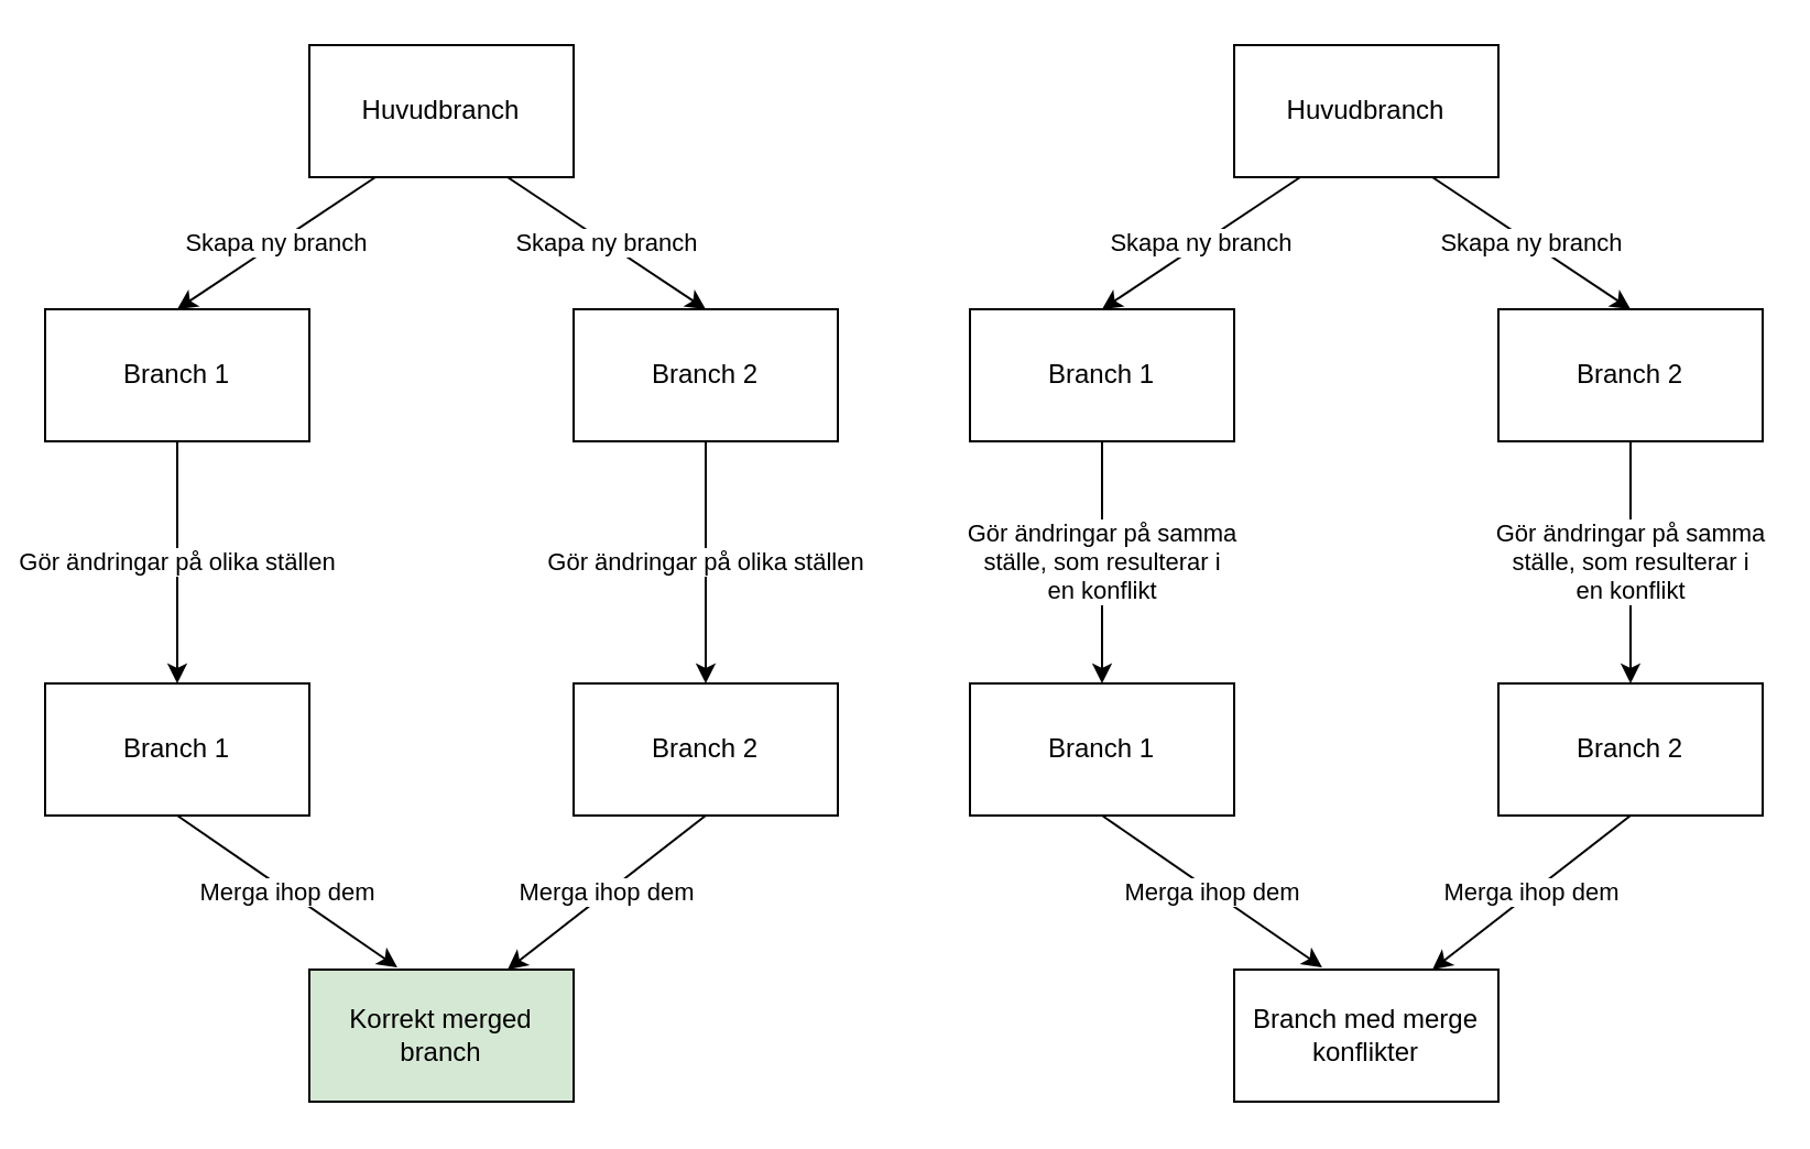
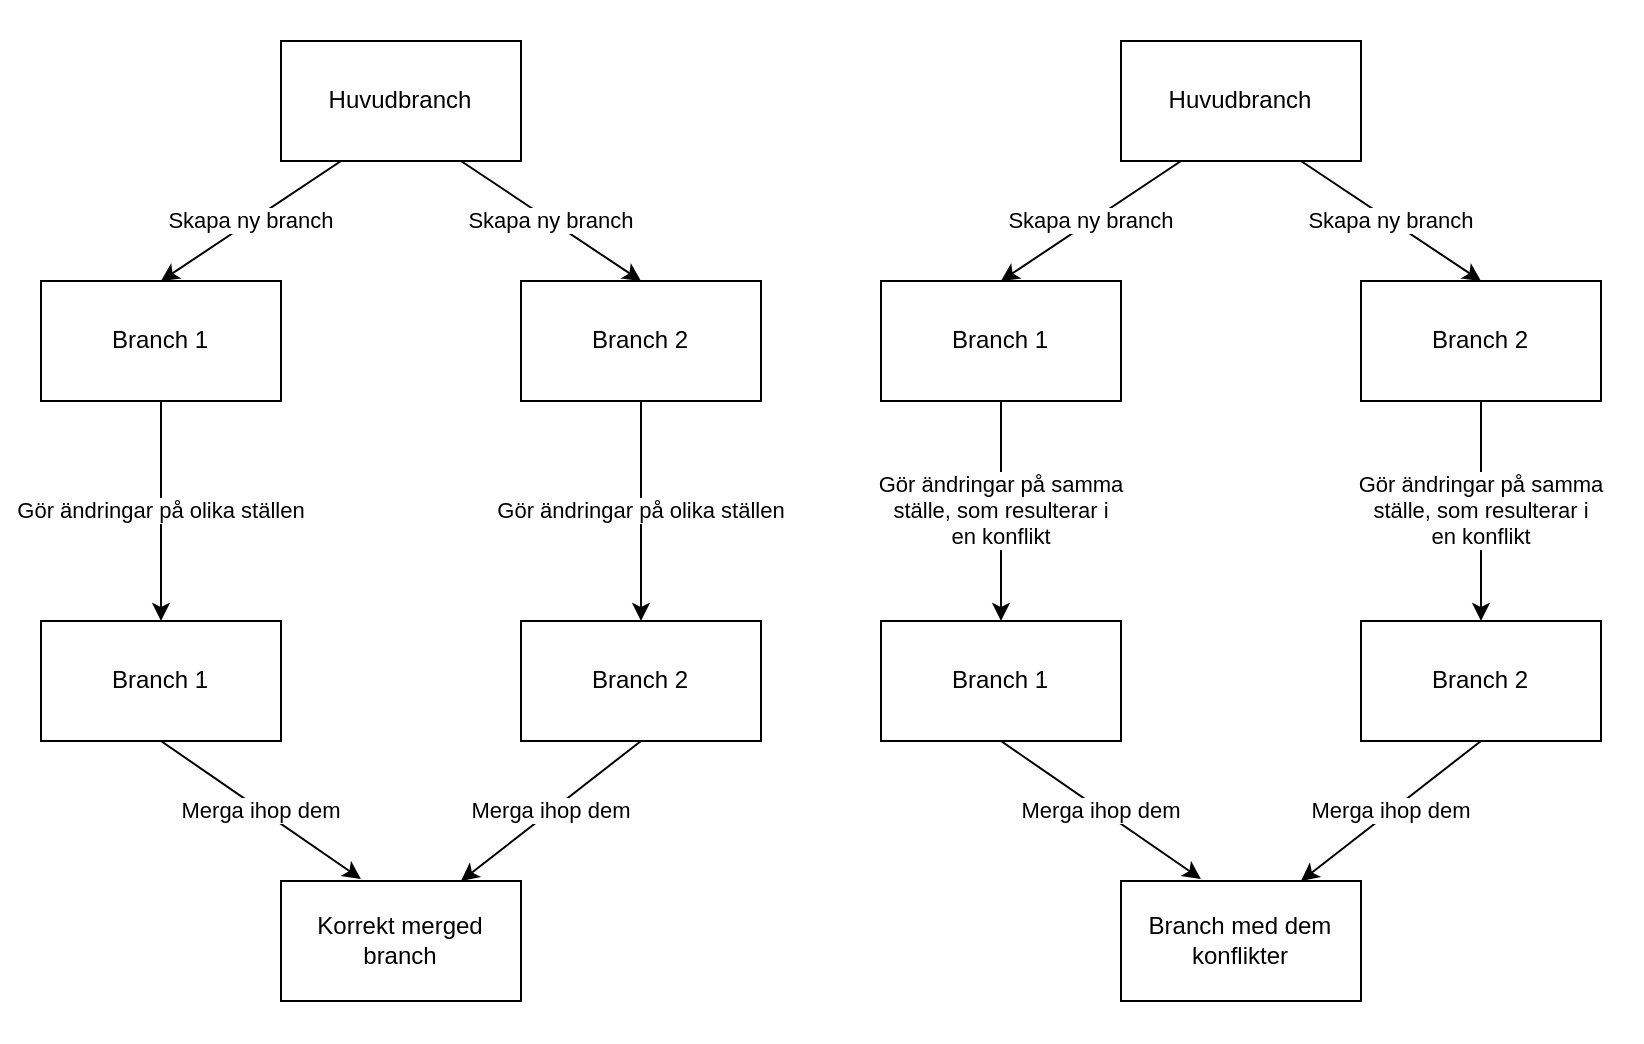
  <mxCell id="0" />
  <mxCell id="1" parent="0" />
  <mxCell id="2" value="Huvudbranch" style="rounded=0;whiteSpace=wrap;html=1;" vertex="1" parent="1"><mxGeometry x="140" y="20" width="120" height="60" as="geometry" /></mxCell>
  <mxCell id="3" value="Gör ändringar på olika ställen" style="edgeStyle=orthogonalEdgeStyle;rounded=0;orthogonalLoop=1;jettySize=auto;html=1;exitX=0.5;exitY=1;exitDx=0;exitDy=0;" edge="1" parent="1" source="4" target="9"><mxGeometry relative="1" as="geometry" /></mxCell>
  <mxCell id="4" value="&lt;div&gt;Branch 2&lt;/div&gt;" style="rounded=0;whiteSpace=wrap;html=1;" vertex="1" parent="1"><mxGeometry x="260" y="140" width="120" height="60" as="geometry" /></mxCell>
  <mxCell id="5" value="Gör ändringar på olika ställen" style="edgeStyle=orthogonalEdgeStyle;rounded=0;orthogonalLoop=1;jettySize=auto;html=1;" edge="1" parent="1" source="6" target="10"><mxGeometry relative="1" as="geometry" /></mxCell>
  <mxCell id="6" value="&lt;div&gt;Branch 1&lt;/div&gt;" style="rounded=0;whiteSpace=wrap;html=1;" vertex="1" parent="1"><mxGeometry x="20" y="140" width="120" height="60" as="geometry" /></mxCell>
  <mxCell id="7" value="Skapa ny branch" style="endArrow=classic;html=1;exitX=0.25;exitY=1;exitDx=0;exitDy=0;entryX=0.5;entryY=0;entryDx=0;entryDy=0;" edge="1" parent="1" source="2" target="6"><mxGeometry width="50" height="50" relative="1" as="geometry"><mxPoint x="280" y="440" as="sourcePoint" /><mxPoint x="330" y="390" as="targetPoint" /></mxGeometry></mxCell>
  <mxCell id="8" value="&lt;div&gt;Skapa ny branch&lt;/div&gt;" style="endArrow=classic;html=1;entryX=0.5;entryY=0;entryDx=0;entryDy=0;exitX=0.75;exitY=1;exitDx=0;exitDy=0;" edge="1" parent="1" source="2" target="4"><mxGeometry width="50" height="50" relative="1" as="geometry"><mxPoint x="280" y="440" as="sourcePoint" /><mxPoint x="330" y="390" as="targetPoint" /></mxGeometry></mxCell>
  <mxCell id="9" value="&lt;div&gt;Branch 2&lt;/div&gt;" style="rounded=0;whiteSpace=wrap;html=1;" vertex="1" parent="1"><mxGeometry x="260" y="310" width="120" height="60" as="geometry" /></mxCell>
  <mxCell id="10" value="&lt;div&gt;Branch 1&lt;/div&gt;" style="rounded=0;whiteSpace=wrap;html=1;" vertex="1" parent="1"><mxGeometry x="20" y="310" width="120" height="60" as="geometry" /></mxCell>
- <mxCell id="11" value="Korrekt merged branch" style="rounded=0;whiteSpace=wrap;html=1;fillColor=#d5e8d4;" vertex="1" parent="1"><mxGeometry x="140" y="440" width="120" height="60" as="geometry" /></mxCell>
+ <mxCell id="11" value="Korrekt merged branch" style="rounded=0;whiteSpace=wrap;html=1;" vertex="1" parent="1"><mxGeometry x="140" y="440" width="120" height="60" as="geometry" /></mxCell>
  <mxCell id="12" value="Merga ihop dem" style="endArrow=classic;html=1;entryX=0.333;entryY=-0.017;entryDx=0;entryDy=0;entryPerimeter=0;exitX=0.5;exitY=1;exitDx=0;exitDy=0;" edge="1" parent="1" source="10" target="11"><mxGeometry width="50" height="50" relative="1" as="geometry"><mxPoint x="190" y="530" as="sourcePoint" /><mxPoint x="240" y="480" as="targetPoint" /></mxGeometry></mxCell>
  <mxCell id="13" value="Merga ihop dem" style="endArrow=classic;html=1;entryX=0.75;entryY=0;entryDx=0;entryDy=0;exitX=0.5;exitY=1;exitDx=0;exitDy=0;" edge="1" parent="1" source="9" target="11"><mxGeometry width="50" height="50" relative="1" as="geometry"><mxPoint x="190" y="530" as="sourcePoint" /><mxPoint x="240" y="480" as="targetPoint" /></mxGeometry></mxCell>
  <mxCell id="14" value="Huvudbranch" style="rounded=0;whiteSpace=wrap;html=1;" vertex="1" parent="1"><mxGeometry x="560" y="20" width="120" height="60" as="geometry" /></mxCell>
  <mxCell id="15" value="&lt;div&gt;Gör ändringar på samma&lt;/div&gt;&lt;div&gt;ställe, som resulterar i&lt;/div&gt;&lt;div&gt;en konflikt&lt;br&gt;&lt;/div&gt;" style="edgeStyle=orthogonalEdgeStyle;rounded=0;orthogonalLoop=1;jettySize=auto;html=1;exitX=0.5;exitY=1;exitDx=0;exitDy=0;" edge="1" parent="1" source="16" target="21"><mxGeometry relative="1" as="geometry" /></mxCell>
  <mxCell id="16" value="&lt;div&gt;Branch 2&lt;/div&gt;" style="rounded=0;whiteSpace=wrap;html=1;" vertex="1" parent="1"><mxGeometry x="680" y="140" width="120" height="60" as="geometry" /></mxCell>
  <mxCell id="17" value="&lt;div&gt;Gör ändringar på samma&lt;/div&gt;&lt;div&gt;ställe, som resulterar i&lt;/div&gt;&lt;div&gt;en konflikt&lt;br&gt;&lt;/div&gt;" style="edgeStyle=orthogonalEdgeStyle;rounded=0;orthogonalLoop=1;jettySize=auto;html=1;" edge="1" parent="1" source="18" target="22"><mxGeometry relative="1" as="geometry" /></mxCell>
  <mxCell id="18" value="&lt;div&gt;Branch 1&lt;/div&gt;" style="rounded=0;whiteSpace=wrap;html=1;" vertex="1" parent="1"><mxGeometry x="440" y="140" width="120" height="60" as="geometry" /></mxCell>
  <mxCell id="19" value="Skapa ny branch" style="endArrow=classic;html=1;exitX=0.25;exitY=1;exitDx=0;exitDy=0;entryX=0.5;entryY=0;entryDx=0;entryDy=0;" edge="1" parent="1" source="14" target="18"><mxGeometry width="50" height="50" relative="1" as="geometry"><mxPoint x="700" y="440" as="sourcePoint" /><mxPoint x="750" y="390" as="targetPoint" /></mxGeometry></mxCell>
  <mxCell id="20" value="&lt;div&gt;Skapa ny branch&lt;/div&gt;" style="endArrow=classic;html=1;entryX=0.5;entryY=0;entryDx=0;entryDy=0;exitX=0.75;exitY=1;exitDx=0;exitDy=0;" edge="1" parent="1" source="14" target="16"><mxGeometry width="50" height="50" relative="1" as="geometry"><mxPoint x="700" y="440" as="sourcePoint" /><mxPoint x="750" y="390" as="targetPoint" /></mxGeometry></mxCell>
  <mxCell id="21" value="&lt;div&gt;Branch 2&lt;/div&gt;" style="rounded=0;whiteSpace=wrap;html=1;" vertex="1" parent="1"><mxGeometry x="680" y="310" width="120" height="60" as="geometry" /></mxCell>
  <mxCell id="22" value="&lt;div&gt;Branch 1&lt;/div&gt;" style="rounded=0;whiteSpace=wrap;html=1;" vertex="1" parent="1"><mxGeometry x="440" y="310" width="120" height="60" as="geometry" /></mxCell>
- <mxCell id="23" value="Branch med merge konflikter" style="rounded=0;whiteSpace=wrap;html=1;" vertex="1" parent="1"><mxGeometry x="560" y="440" width="120" height="60" as="geometry" /></mxCell>
+ <mxCell id="23" value="Branch med dem konflikter" style="rounded=0;whiteSpace=wrap;html=1;" vertex="1" parent="1"><mxGeometry x="560" y="440" width="120" height="60" as="geometry" /></mxCell>
  <mxCell id="24" value="Merga ihop dem" style="endArrow=classic;html=1;entryX=0.333;entryY=-0.017;entryDx=0;entryDy=0;entryPerimeter=0;exitX=0.5;exitY=1;exitDx=0;exitDy=0;" edge="1" parent="1" source="22" target="23"><mxGeometry width="50" height="50" relative="1" as="geometry"><mxPoint x="610" y="530" as="sourcePoint" /><mxPoint x="660" y="480" as="targetPoint" /></mxGeometry></mxCell>
  <mxCell id="25" value="Merga ihop dem" style="endArrow=classic;html=1;entryX=0.75;entryY=0;entryDx=0;entryDy=0;exitX=0.5;exitY=1;exitDx=0;exitDy=0;" edge="1" parent="1" source="21" target="23"><mxGeometry width="50" height="50" relative="1" as="geometry"><mxPoint x="610" y="530" as="sourcePoint" /><mxPoint x="660" y="480" as="targetPoint" /></mxGeometry></mxCell>
